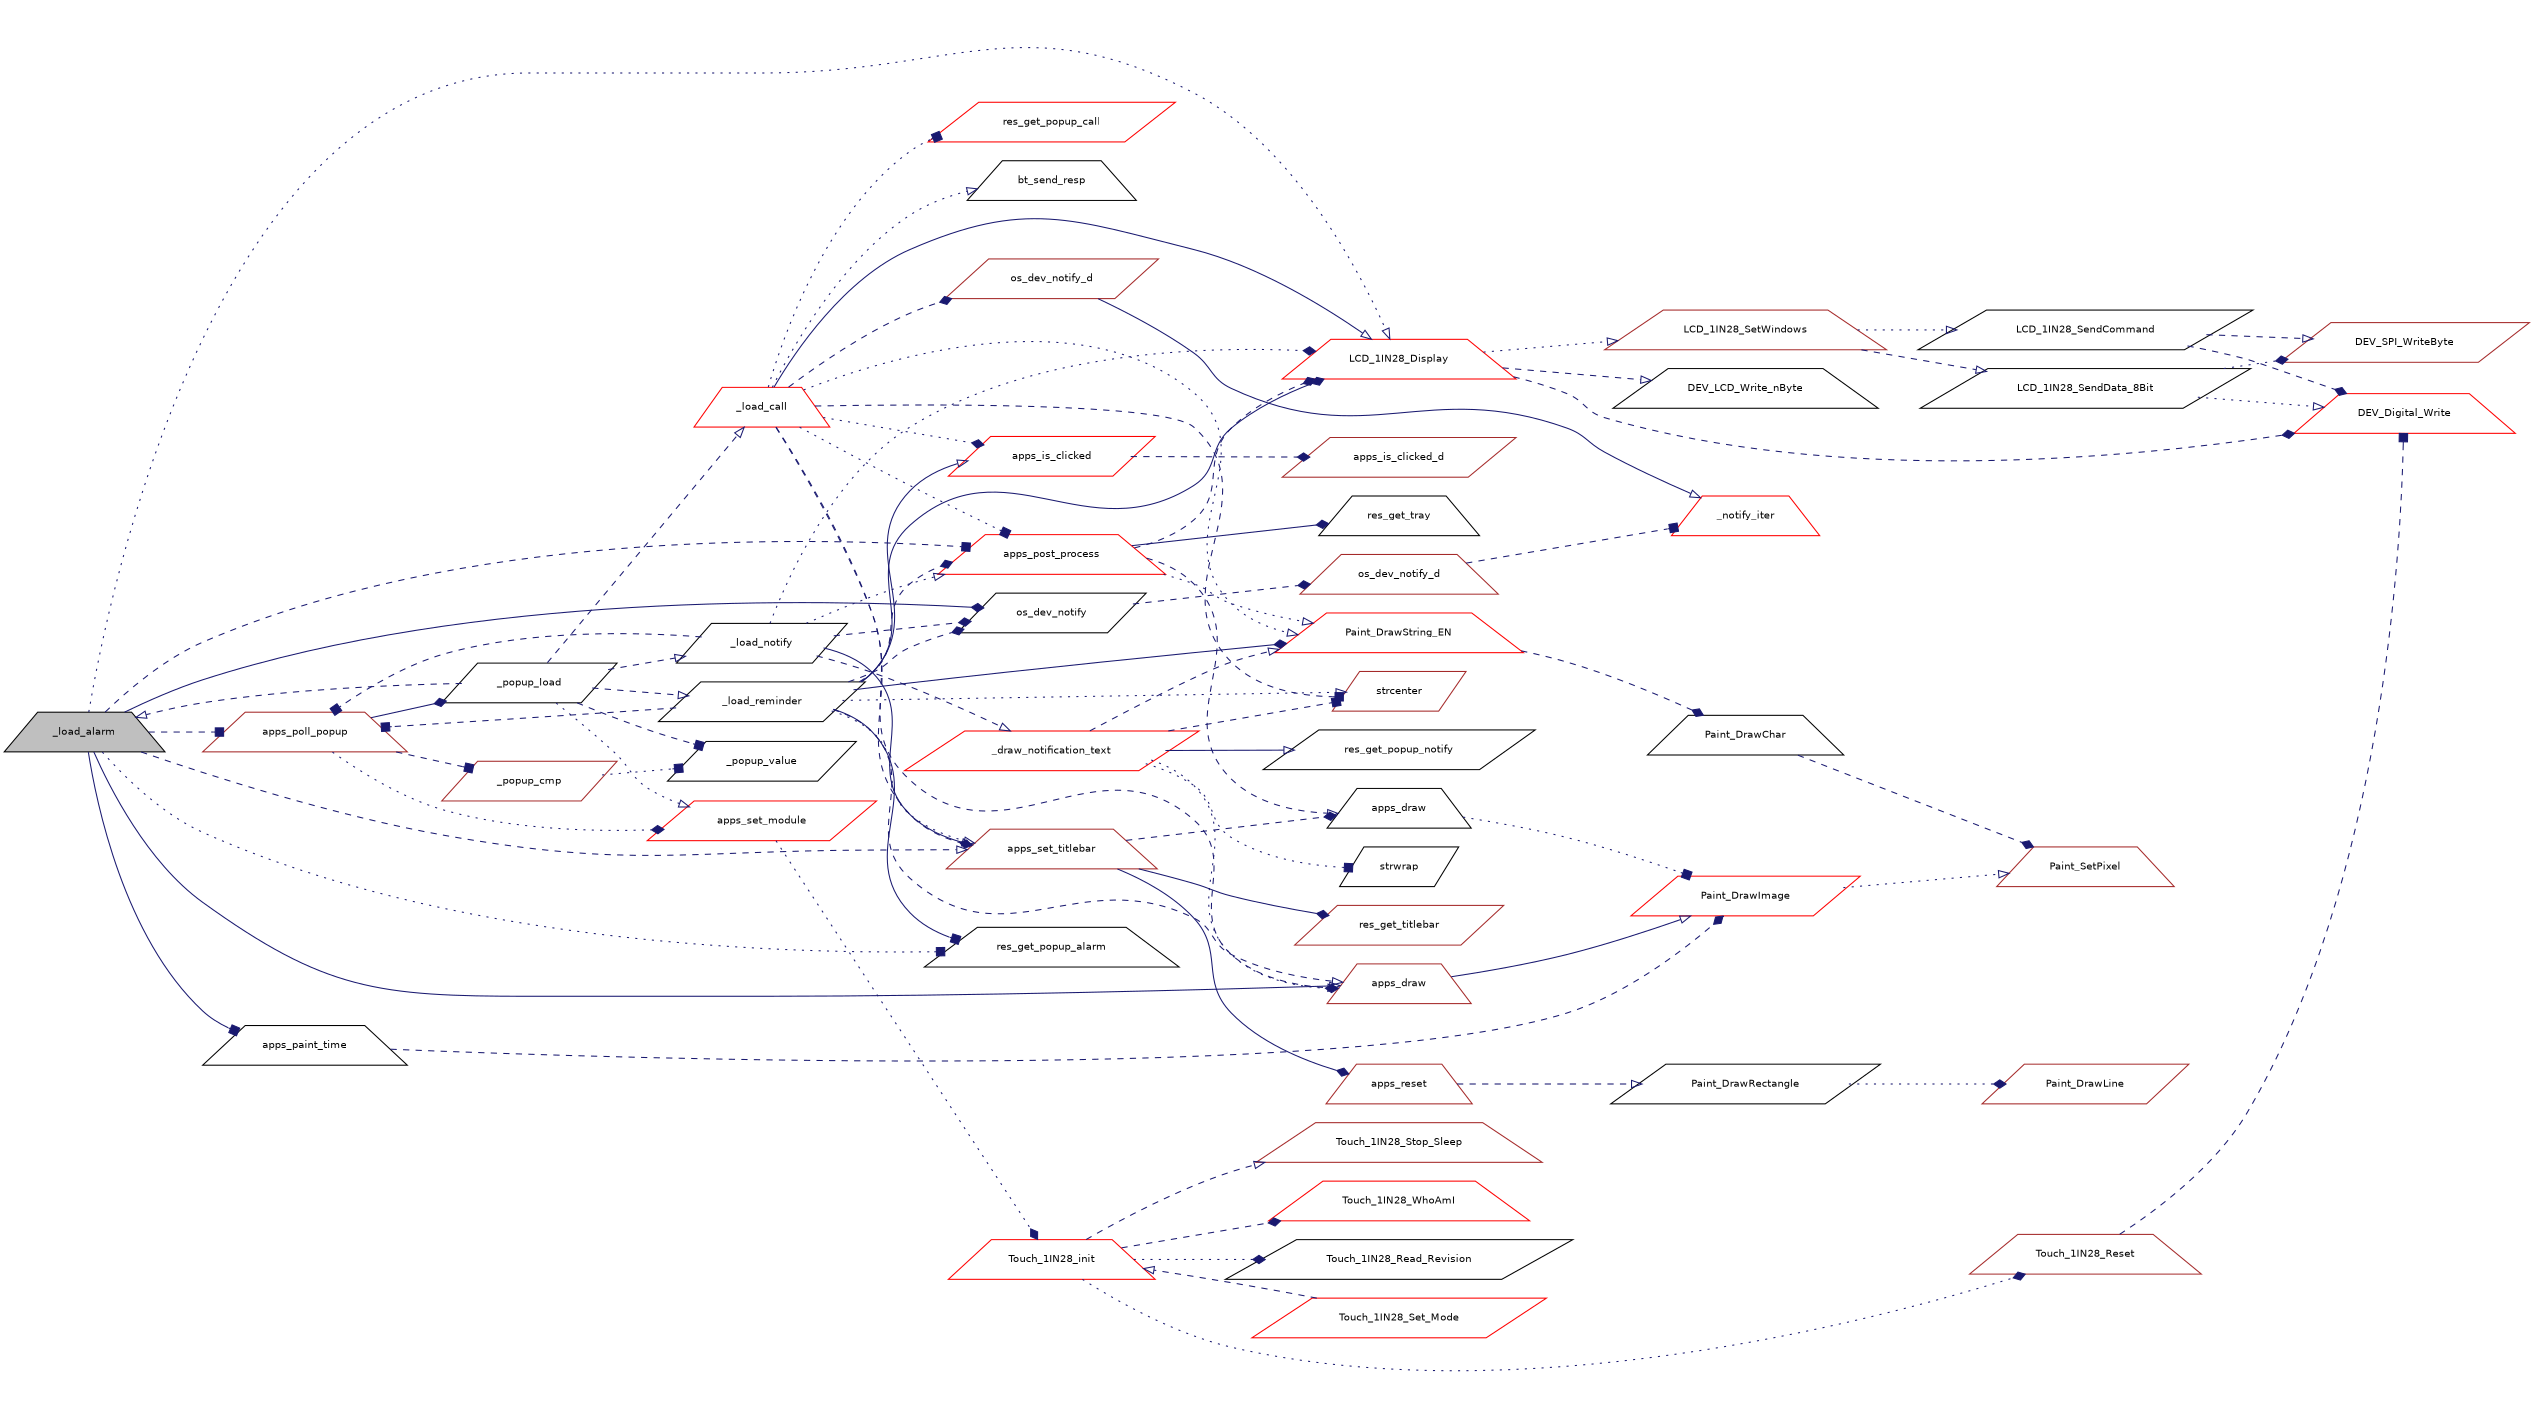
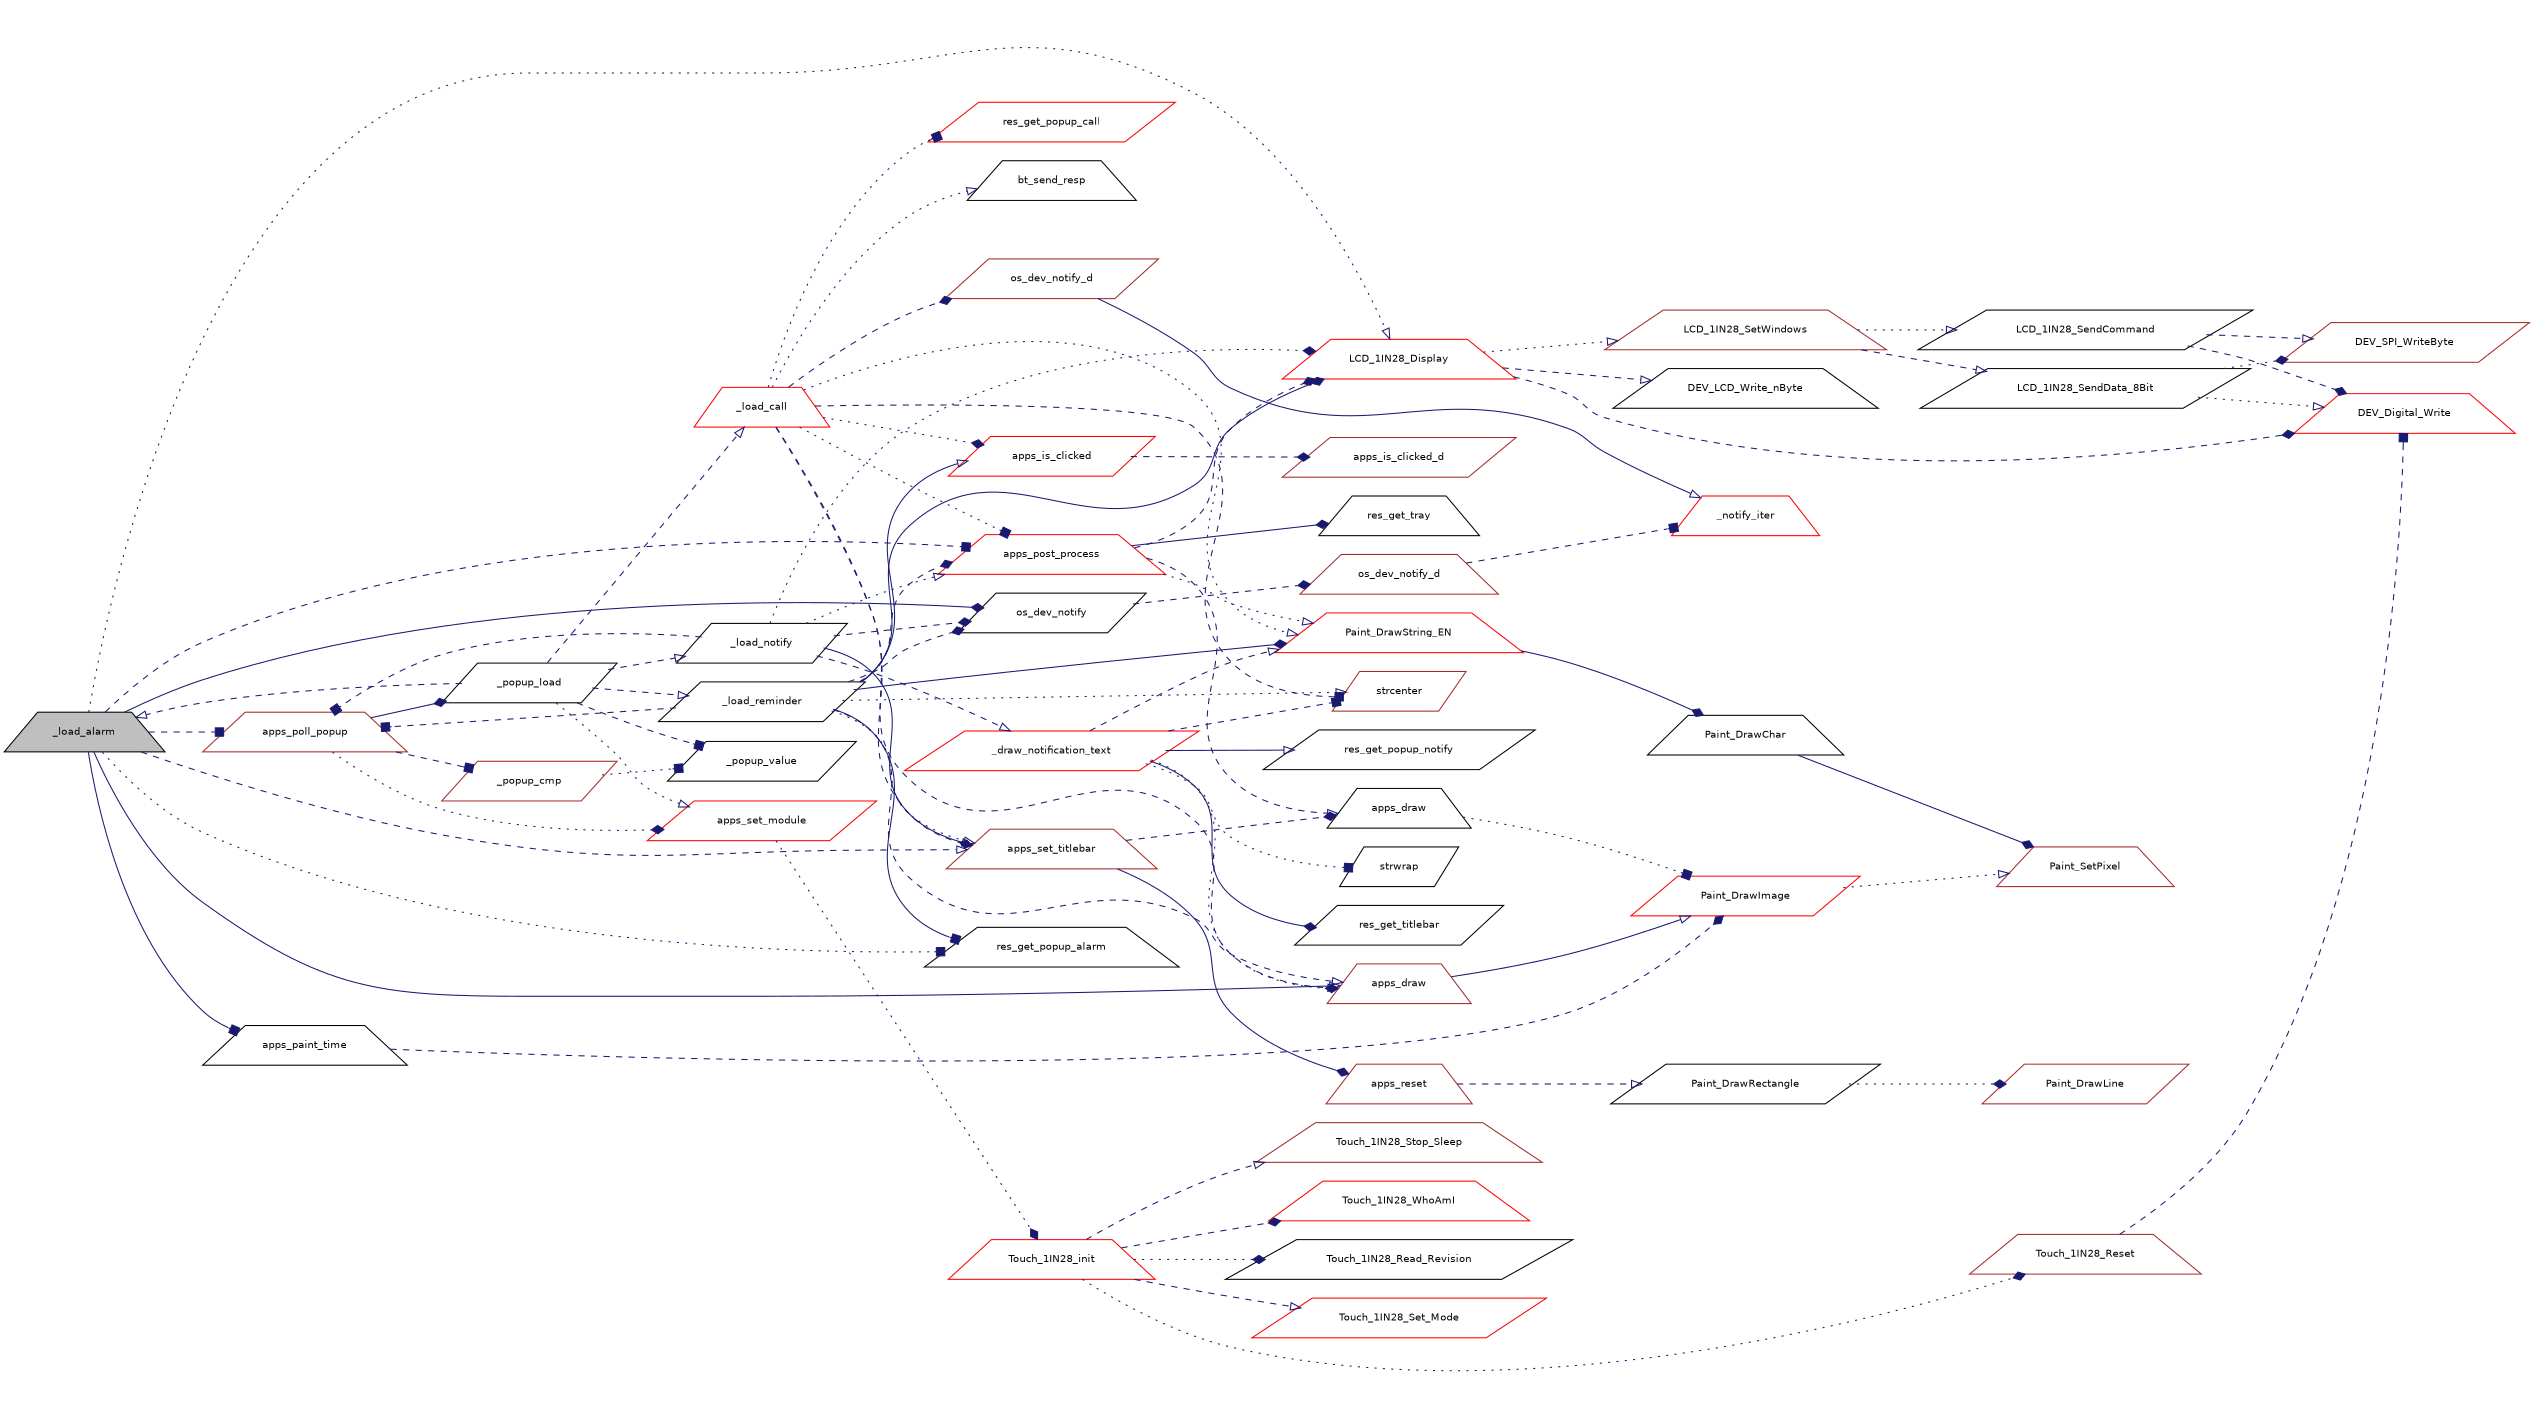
  digraph {
    rankdir=LR
    node [color=black fontname=Helvetica fontsize=10 shape=trapezium]
    edge [arrowhead=onormal color=midnightblue fontname=Helvetica fontsize=10 labelfontname=Helvetica labelfontsize=10 style=dashed]
    n1 [fillcolor=grey75 fontcolor=black height=0.2 label=_load_alarm style=filled width=0.4]
    n2 [color=brown height=0.2 label=apps_draw width=0.4]
    n3 [height=0.2 label=apps_paint_time width=0.4]
    n4 [color=brown height=0.2 label=apps_poll_popup width=0.4]
    n5 [color=red height=0.2 label=apps_post_process width=0.4]
    n6 [color=red height=0.2 label=LCD_1IN28_Display width=0.4]
    n7 [color=brown height=0.2 label=apps_set_titlebar width=0.4]
    n8 [height=0.2 label=os_dev_notify shape=parallelogram width=0.4]
    n9 [height=0.2 label=res_get_popup_alarm width=0.4]
    n10 [color=red height=0.2 label=Paint_DrawImage shape=parallelogram width=0.4]
    n11 [color=red height=0.2 label=apps_is_clicked shape=parallelogram width=0.4]
    n12 [color=brown height=0.2 label=apps_is_clicked_d shape=parallelogram width=0.4]
    n13 [color=brown height=0.2 label=_popup_cmp shape=parallelogram width=0.4]
    n14 [height=0.2 label=_popup_load shape=parallelogram width=0.4]
    n15 [color=red height=0.2 label=apps_set_module shape=parallelogram width=0.4]
    n16 [color=red height=0.2 label=Paint_DrawString_EN width=0.4]
    n17 [height=0.2 label=apps_draw width=0.4]
    n18 [height=0.2 label=res_get_tray width=0.4]
    n19 [color=red height=0.2 label=DEV_Digital_Write width=0.4]
    n20 [height=0.2 label=DEV_LCD_Write_nByte width=0.4]
    n21 [color=brown height=0.2 label=LCD_1IN28_SetWindows width=0.4]
    n22 [color=brown height=0.2 label=apps_reset width=0.4]
-   n23 [color=brown height=0.2 label=res_get_titlebar shape=parallelogram width=0.4]
+   n23 [height=0.2 label=res_get_titlebar shape=parallelogram width=0.4]
    n24 [color=brown height=0.2 label=os_dev_notify_d width=0.4]
    n25 [color=brown height=0.2 label=Paint_SetPixel width=0.4]
    n26 [height=0.2 label=_popup_value shape=parallelogram width=0.4]
    n27 [color=red height=0.2 label=_load_call width=0.4]
    n28 [height=0.2 label=_load_notify shape=parallelogram width=0.4]
    n29 [height=0.2 label=_load_reminder shape=parallelogram width=0.4]
    n30 [color=red height=0.2 label=Touch_1IN28_init width=0.4]
    n31 [height=0.2 label=bt_send_resp width=0.4]
    n32 [color=brown height=0.2 label=os_dev_notify_d shape=parallelogram width=0.4]
    n33 [color=red height=0.2 label=res_get_popup_call shape=parallelogram width=0.4]
    n34 [color=brown height=0.2 label=strcenter shape=parallelogram width=0.4]
    n35 [color=red height=0.2 label=_draw_notification_text shape=parallelogram width=0.4]
    n36 [height=0.2 label=Paint_DrawChar width=0.4]
    n37 [color=red height=0.2 label=_notify_iter width=0.4]
    n38 [height=0.2 label=LCD_1IN28_SendCommand shape=parallelogram width=0.4]
    n39 [height=0.2 label=LCD_1IN28_SendData_8Bit shape=parallelogram width=0.4]
    n40 [color=brown height=0.2 label=DEV_SPI_WriteByte shape=parallelogram width=0.4]
    n41 [height=0.2 label=Paint_DrawRectangle shape=parallelogram width=0.4]
    n42 [color=brown height=0.2 label=Paint_DrawLine shape=parallelogram width=0.4]
    n43 [height=0.2 label=res_get_popup_notify shape=parallelogram width=0.4]
    n44 [height=0.2 label=strwrap shape=parallelogram width=0.4]
    n45 [height=0.2 label=Touch_1IN28_Read_Revision shape=parallelogram width=0.4]
    n46 [color=brown height=0.2 label=Touch_1IN28_Reset width=0.4]
    n47 [color=red height=0.2 label=Touch_1IN28_Set_Mode shape=parallelogram width=0.4]
    n48 [color=brown height=0.2 label=Touch_1IN28_Stop_Sleep width=0.4]
    n49 [color=red height=0.2 label=Touch_1IN28_WhoAmI width=0.4]
    n1 -> n2 [style=solid]
    n1 -> n3 [arrowhead=box style=solid]
    n1 -> n4 [arrowhead=box]
    n1 -> n5 [arrowhead=box]
    n1 -> n6 [style=dotted]
    n1 -> n7
    n1 -> n8 [arrowhead=diamond style=solid]
    n1 -> n9 [arrowhead=box style=dotted]
    n2 -> n10 [style=solid]
    n3 -> n10 [arrowhead=diamond]
    n4 -> n13 [arrowhead=box]
    n4 -> n14 [arrowhead=diamond style=solid]
    n4 -> n15 [arrowhead=diamond style=dotted]
    n5 -> n6 [arrowhead=diamond]
    n5 -> n16 [style=dotted]
    n5 -> n17
    n5 -> n18 [arrowhead=diamond style=solid]
    n6 -> n19 [arrowhead=diamond]
    n6 -> n20
    n6 -> n21 [style=dotted]
    n7 -> n17 [arrowhead=diamond]
    n7 -> n22 [arrowhead=diamond style=solid]
-   n7 -> n23 [arrowhead=diamond style=solid]
+   n35 -> n23 [arrowhead=diamond style=solid]
    n8 -> n24 [arrowhead=diamond]
    n10 -> n25 [style=dotted]
    n11 -> n12 [arrowhead=diamond]
    n13 -> n26 [arrowhead=box style=dotted]
    n14 -> n1
    n14 -> n15 [style=dotted]
    n14 -> n26 [arrowhead=box]
    n14 -> n27
    n14 -> n28
    n14 -> n29
    n15 -> n30 [arrowhead=diamond style=dotted]
-   n16 -> n36 [arrowhead=diamond]
+   n16 -> n36 [arrowhead=diamond style=solid]
    n17 -> n10 [arrowhead=box style=dotted]
    n21 -> n38 [style=dotted]
    n21 -> n39
    n22 -> n41
    n24 -> n37 [arrowhead=box]
    n27 -> n2
    n27 -> n5 [arrowhead=box style=dotted]
-   n27 -> n6 [style=solid]
    n27 -> n7 [arrowhead=diamond]
    n27 -> n11 [arrowhead=diamond style=dotted]
    n27 -> n16 [style=dotted]
    n27 -> n31 [style=dotted]
    n27 -> n32 [arrowhead=diamond]
    n27 -> n33 [arrowhead=box style=dotted]
    n27 -> n34 [arrowhead=box]
    n28 -> n4 [arrowhead=box]
    n28 -> n5 [style=dotted]
    n28 -> n6 [arrowhead=diamond style=dotted]
    n28 -> n7 [style=solid]
    n28 -> n8 [arrowhead=diamond]
    n28 -> n35
    n29 -> n2
    n29 -> n4 [arrowhead=box]
    n29 -> n5 [arrowhead=diamond]
    n29 -> n6 [arrowhead=diamond style=solid]
    n29 -> n7 [style=dotted]
    n29 -> n8 [arrowhead=diamond]
    n29 -> n9 [arrowhead=box style=solid]
    n29 -> n11 [style=solid]
    n29 -> n16 [arrowhead=diamond style=solid]
    n29 -> n34 [style=dotted]
    n30 -> n45 [arrowhead=diamond style=dotted]
    n30 -> n46 [arrowhead=diamond style=dotted]
-   n47 -> n30
+   n30 -> n47
    n30 -> n48
    n30 -> n49 [arrowhead=diamond]
    n32 -> n37 [style=solid]
    n35 -> n2 [arrowhead=diamond style=dotted]
    n35 -> n16
    n35 -> n34 [arrowhead=box]
    n35 -> n43 [style=solid]
    n35 -> n44 [arrowhead=box style=dotted]
-   n36 -> n25 [arrowhead=diamond]
+   n36 -> n25 [arrowhead=diamond style=solid]
    n38 -> n19 [arrowhead=diamond]
    n38 -> n40
    n39 -> n19 [style=dotted]
    n39 -> n40 [arrowhead=diamond style=dotted]
    n41 -> n42 [arrowhead=diamond style=dotted]
    n46 -> n19 [arrowhead=box]
  }
